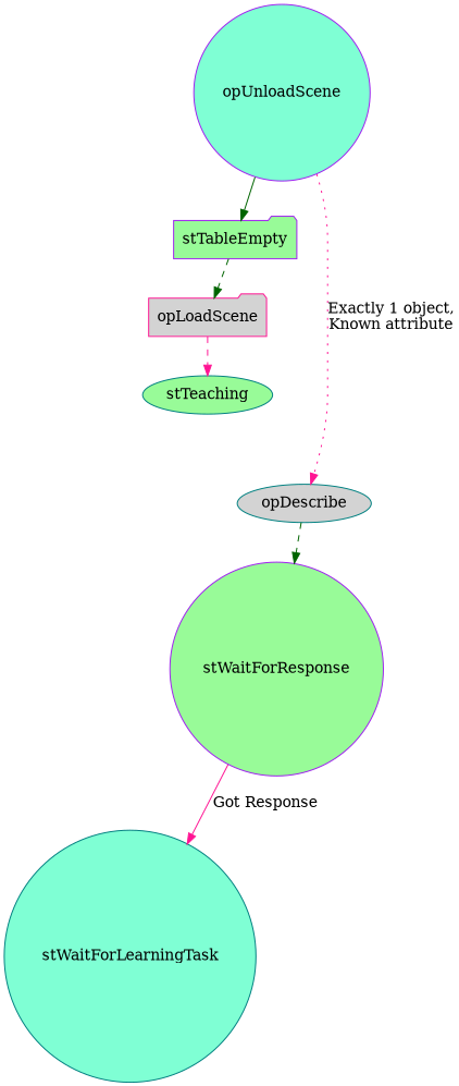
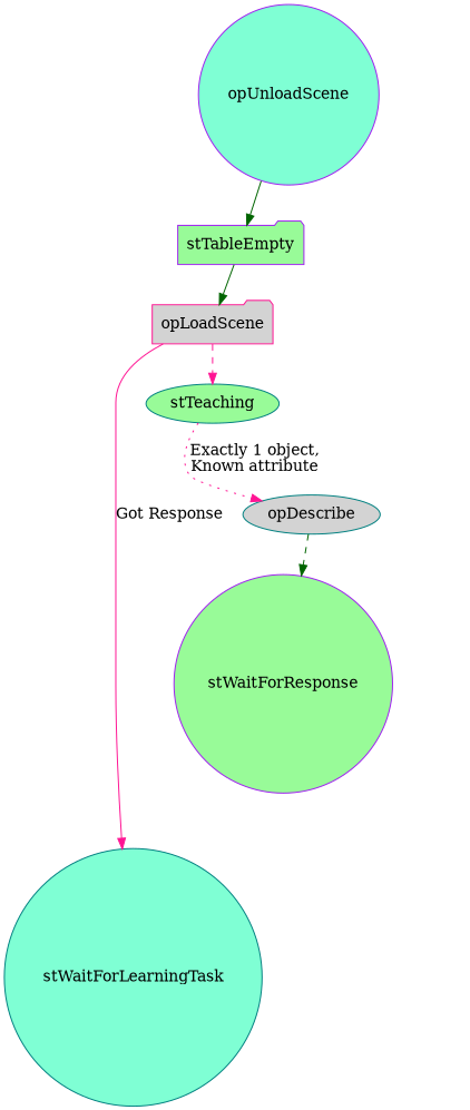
  digraph {
    rankdir=TB
    node [color=teal fillcolor=palegreen shape=circle style=filled]
    edge [color=deeppink style=solid]
    opLoadScene [color=deeppink fillcolor=lightgrey shape=folder]
    stTeaching [shape=ellipse]
    stTableEmpty [color=purple shape=folder]
    opDescribe [fillcolor=lightgrey shape=ellipse]
    stWaitForResponse [color=purple]
    opUnloadScene [color=purple fillcolor=aquamarine]
    stWaitForLearningTask [fillcolor=aquamarine]
    opLoadScene -> stTeaching [style=dashed]
-   opUnloadScene -> opDescribe [label="Exactly 1 object,\nKnown attribute" style=dotted]
-   stTableEmpty -> opLoadScene [color=darkgreen style=dashed]
+   stTeaching -> opDescribe [label="Exactly 1 object,\nKnown attribute" style=dotted]
+   stTableEmpty -> opLoadScene [color=darkgreen]
    opDescribe -> stWaitForResponse [color=darkgreen style=dashed]
-   stWaitForResponse -> stWaitForLearningTask [label="Got Response"]
+   opLoadScene -> stWaitForLearningTask [label="Got Response"]
    opUnloadScene -> stTableEmpty [color=darkgreen]
  }
